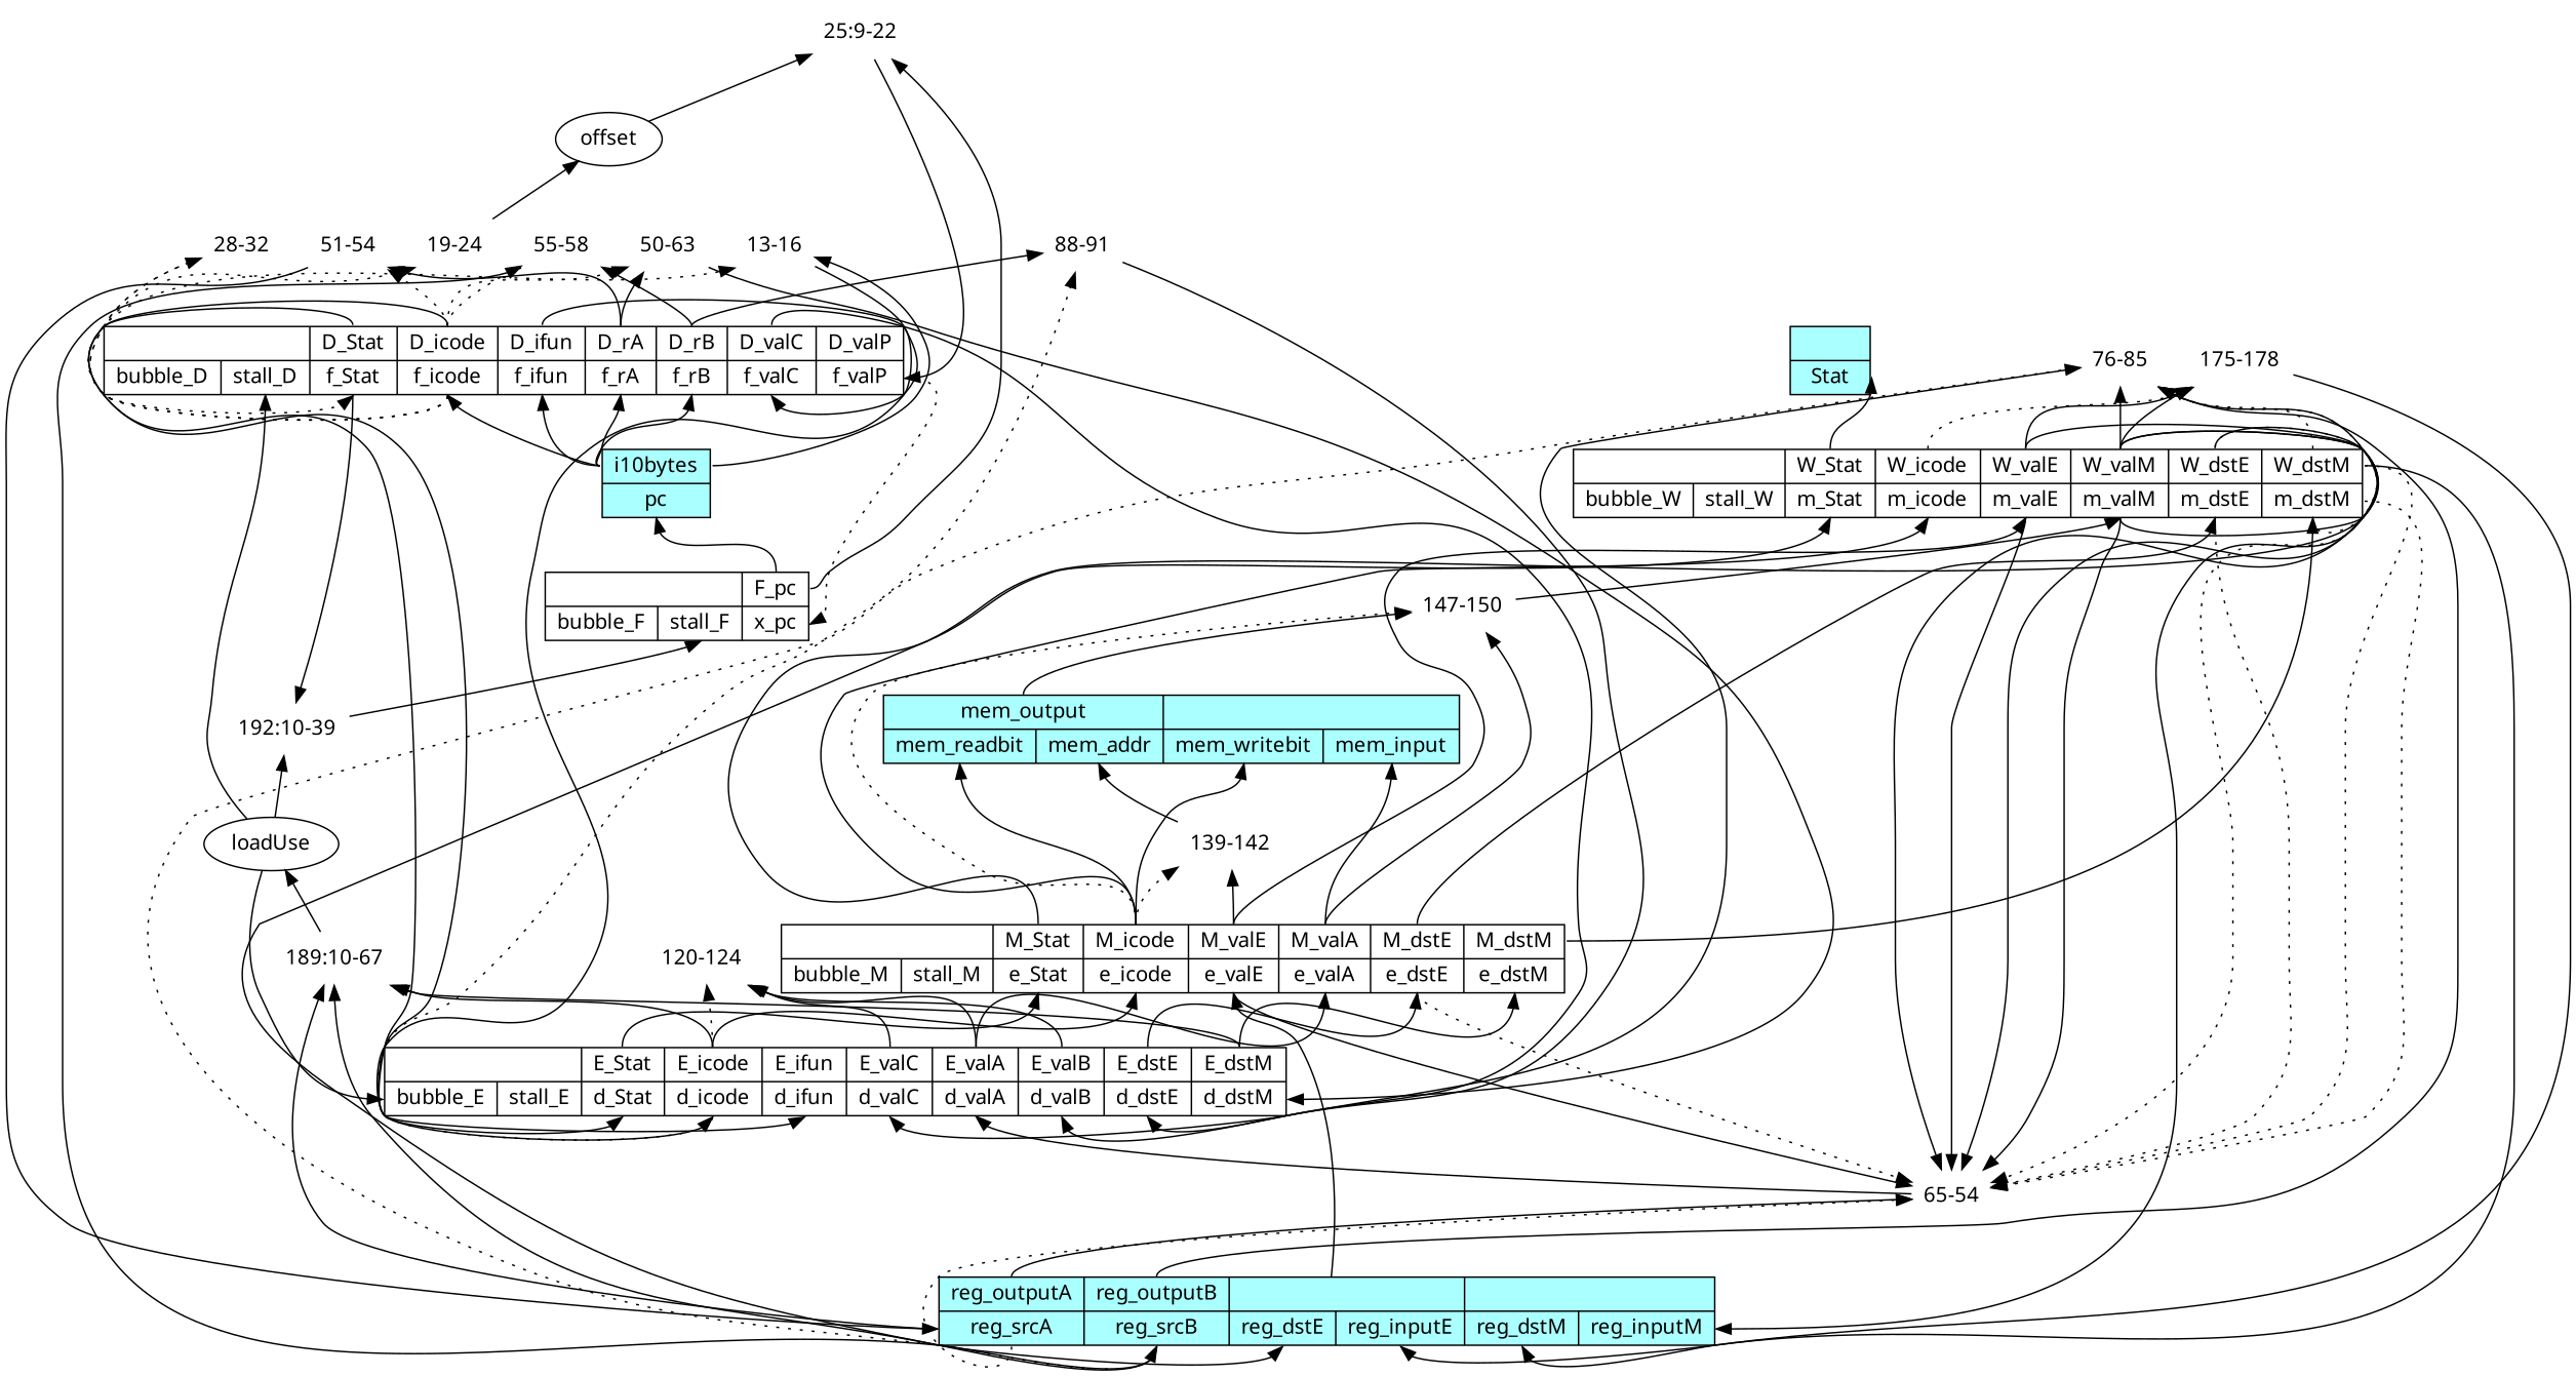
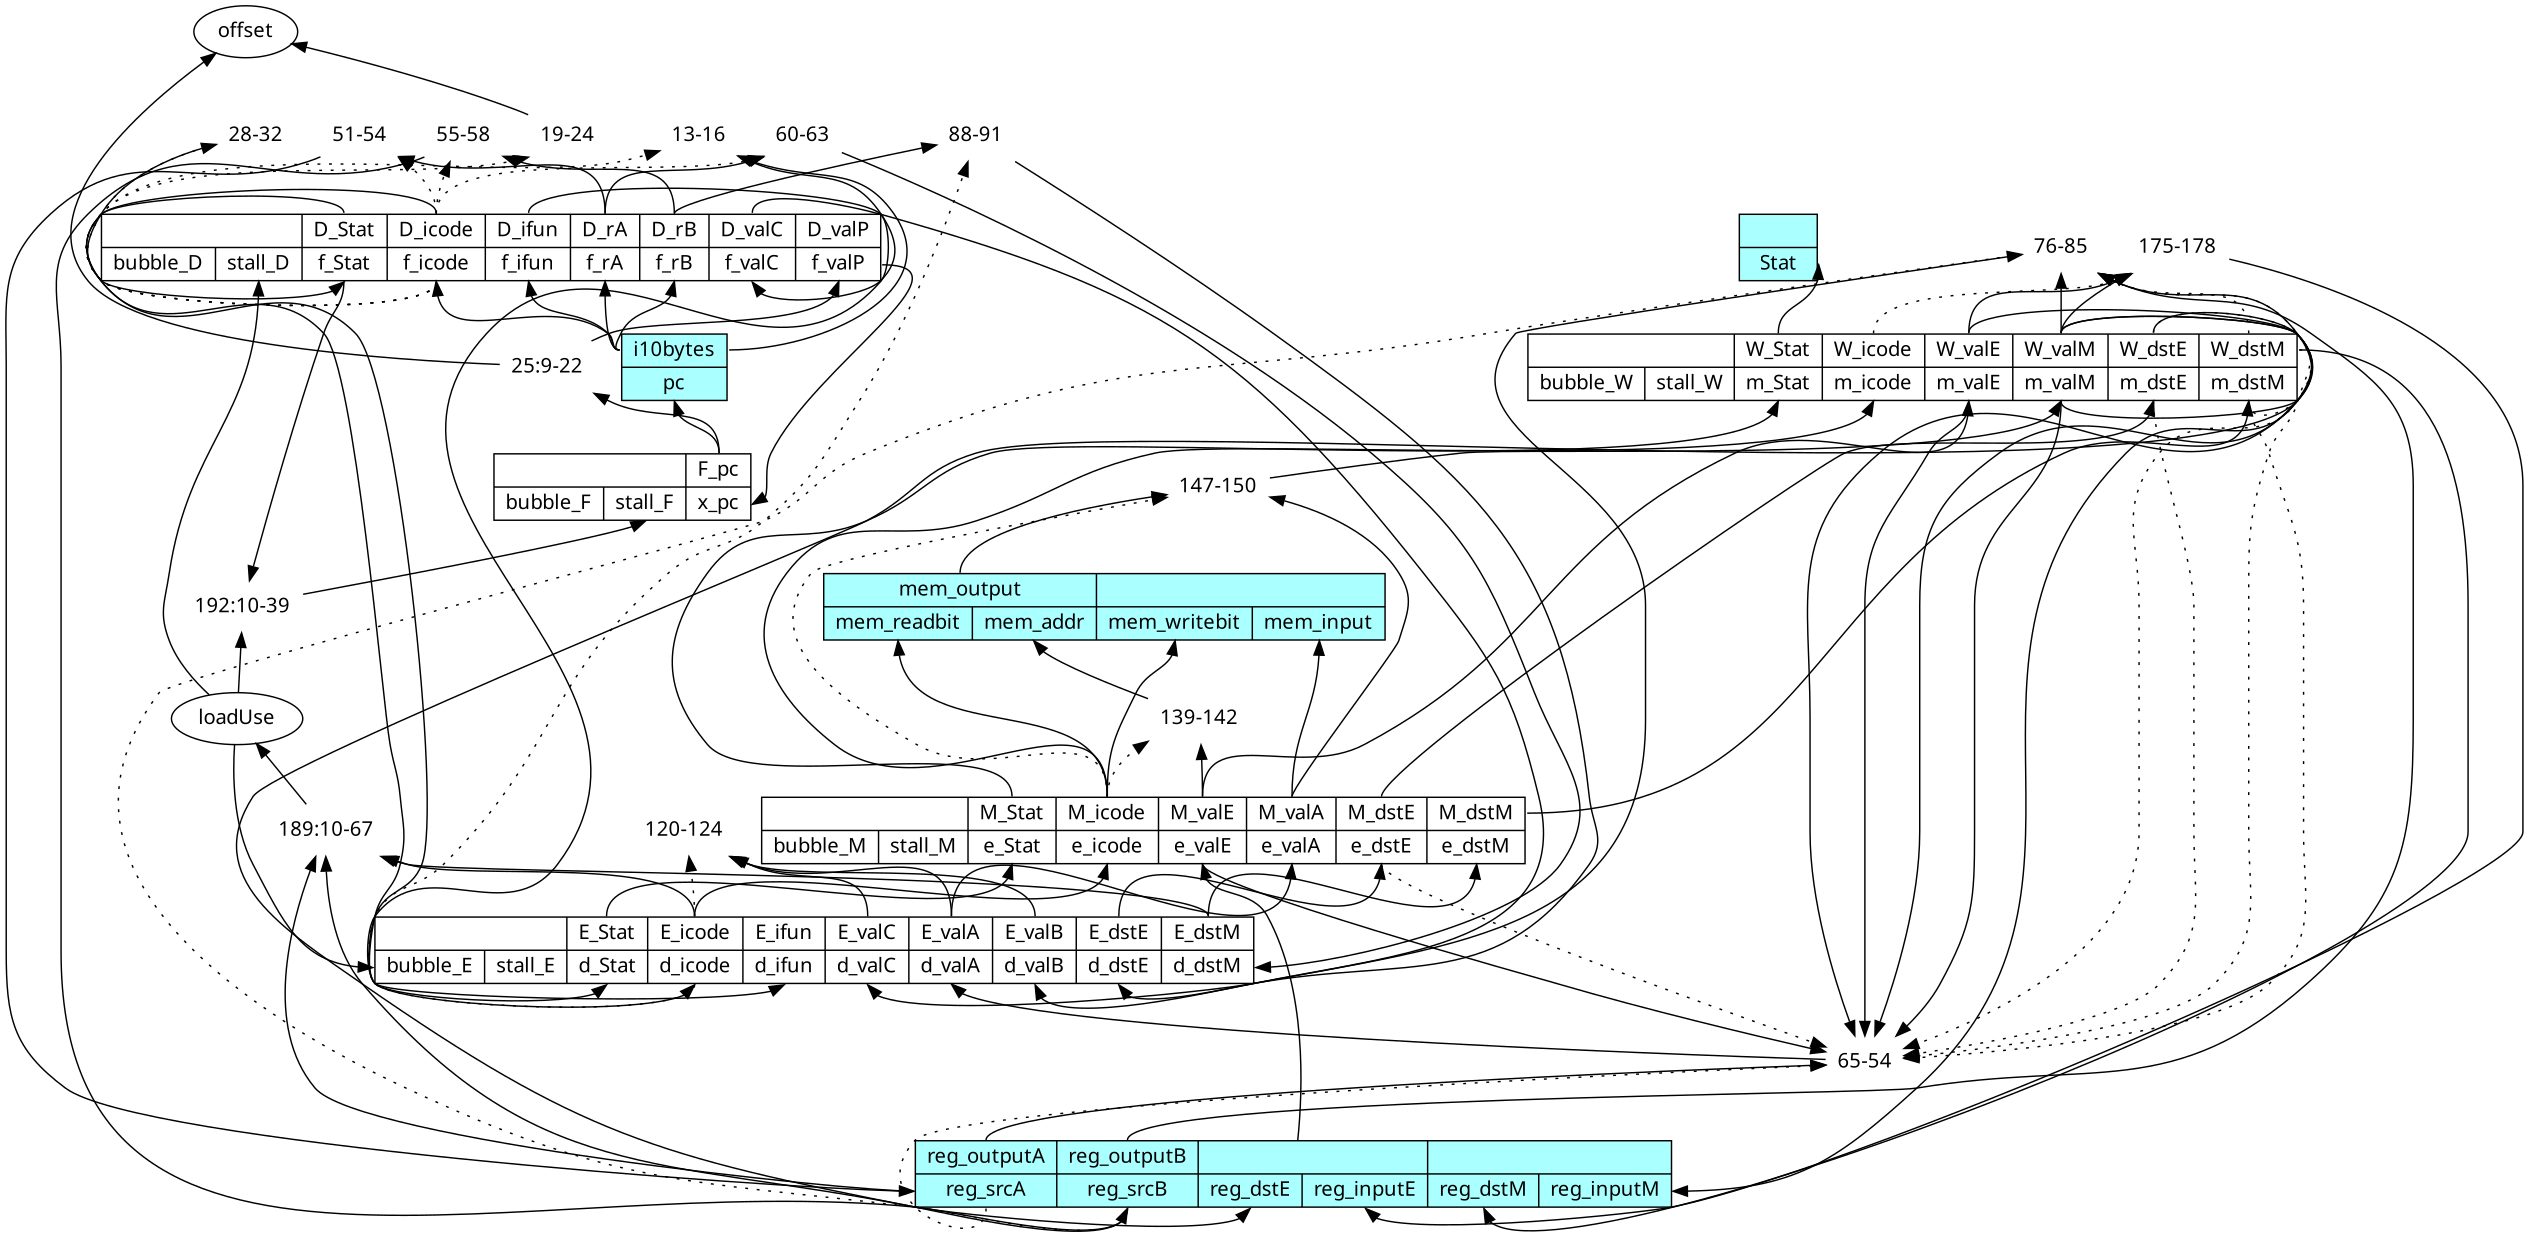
  digraph {
    rankdir=BT
    node [fontname="sans-serif" shape=none]
    n1 [fillcolor="#aaffff" label="{<reg_outputA>reg_outputA|<reg_srcA>reg_srcA}|{<reg_outputB>reg_outputB|<reg_srcB>reg_srcB}|{|{<reg_dstE>reg_dstE|<reg_inputE>reg_inputE}}|{|{<reg_dstM>reg_dstM|<reg_inputM>reg_inputM}}" shape=record style=filled]
    n2 [label="65-54"]
    n3 [label="76-85"]
    n4 [label="189:10-67"]
    n5 [label="{|{<bubble_M>bubble_M|<stall_M>stall_M}}|{<M_Stat>M_Stat|<e_Stat>e_Stat}|{<M_icode>M_icode|<e_icode>e_icode}|{<M_valE>M_valE|<e_valE>e_valE}|{<M_valA>M_valA|<e_valA>e_valA}|{<M_dstE>M_dstE|<e_dstE>e_dstE}|{<M_dstM>M_dstM|<e_dstM>e_dstM}" shape=record]
    n6 [label="{|{<bubble_E>bubble_E|<stall_E>stall_E}}|{<E_Stat>E_Stat|<d_Stat>d_Stat}|{<E_icode>E_icode|<d_icode>d_icode}|{<E_ifun>E_ifun|<d_ifun>d_ifun}|{<E_valC>E_valC|<d_valC>d_valC}|{<E_valA>E_valA|<d_valA>d_valA}|{<E_valB>E_valB|<d_valB>d_valB}|{<E_dstE>E_dstE|<d_dstE>d_dstE}|{<E_dstM>E_dstM|<d_dstM>d_dstM}" shape=record]
    loadUse [shape=""]
    n8 [fillcolor="#aaffff" label="{<mem_output>mem_output|{<mem_readbit>mem_readbit|<mem_addr>mem_addr}}|{|{<mem_writebit>mem_writebit|<mem_input>mem_input}}" shape=record style=filled]
    n9 [label="147-150"]
    n10 [label="{|{<bubble_W>bubble_W|<stall_W>stall_W}}|{<W_Stat>W_Stat|<m_Stat>m_Stat}|{<W_icode>W_icode|<m_icode>m_icode}|{<W_valE>W_valE|<m_valE>m_valE}|{<W_valM>W_valM|<m_valM>m_valM}|{<W_dstE>W_dstE|<m_dstE>m_dstE}|{<W_dstM>W_dstM|<m_dstM>m_dstM}" shape=record]
    n11 [fillcolor="#aaffff" label="{<i10bytes>i10bytes|<pc>pc}" shape=record style=filled]
    n12 [label="{|{<bubble_D>bubble_D|<stall_D>stall_D}}|{<D_Stat>D_Stat|<f_Stat>f_Stat}|{<D_icode>D_icode|<f_icode>f_icode}|{<D_ifun>D_ifun|<f_ifun>f_ifun}|{<D_rA>D_rA|<f_rA>f_rA}|{<D_rB>D_rB|<f_rB>f_rB}|{<D_valC>D_valC|<f_valC>f_valC}|{<D_valP>D_valP|<f_valP>f_valP}" shape=record]
    n13 [label="13-16"]
    n14 [label="{|{<bubble_F>bubble_F|<stall_F>stall_F}}|{<F_pc>F_pc|<x_pc>x_pc}" shape=record]
    n15 [label="19-24"]
    n16 [label="28-32"]
    n17 [label="51-54"]
    n18 [label="55-58"]
-   n19 [label="50-63"]
+   n19 [label="60-63"]
    n20 [label="88-91"]
    n21 [label="192:10-39"]
    n22 [fillcolor="#aaffff" label="{|<Stat>Stat}" shape=record style=filled]
    n23 [label="25:9-22"]
    offset [shape=""]
    n25 [label="120-124"]
    n26 [label="139-142"]
    n27 [label="175-178"]
    n1 -> n2 [tailport=reg_outputA]
    n1 -> n2 [style=dotted tailport=reg_srcA]
    n1 -> n3 [tailport=reg_outputB]
    n1 -> n3 [style=dotted tailport=reg_srcB]
    n1 -> n4 [tailport=reg_srcA]
    n1 -> n4 [tailport=reg_srcB]
    n1 -> n5 [headport=e_valE]
    n2 -> n6 [headport=d_valA]
    n3 -> n6 [headport=d_valB]
    n4 -> loadUse
    n5 -> n2 [tailport=e_valE]
    n5 -> n2 [style=dotted tailport=e_dstE]
    n5 -> n8 [headport=mem_readbit tailport=M_icode]
    n5 -> n8 [headport=mem_writebit tailport=M_icode]
    n5 -> n8 [headport=mem_input tailport=M_valA]
    n5 -> n9 [tailport=M_valA]
    n5 -> n9 [style=dotted tailport=M_icode]
    n5 -> n10 [headport=m_dstM tailport=M_dstM]
    n5 -> n10 [headport=m_valE tailport=M_valE]
    n5 -> n10 [headport=m_Stat tailport=M_Stat]
    n5 -> n10 [headport=m_icode tailport=M_icode]
    n5 -> n10 [headport=m_dstE tailport=M_dstE]
    n5 -> n26 [tailport=M_valE]
    n5 -> n26 [style=dotted tailport=M_icode]
    n6 -> n4 [tailport=E_icode]
    n6 -> n4 [tailport=E_dstM]
    n6 -> n5 [headport=e_Stat tailport=E_Stat]
    n6 -> n5 [headport=e_icode tailport=E_icode]
    n6 -> n5 [headport=e_valA tailport=E_valA]
    n6 -> n5 [headport=e_dstE tailport=E_dstE]
    n6 -> n5 [headport=e_dstM tailport=E_dstM]
    n6 -> n20 [style=dotted tailport=d_icode]
    n6 -> n25 [tailport=E_valC]
    n6 -> n25 [tailport=E_valB]
    n6 -> n25 [tailport=E_valA]
    n6 -> n25 [style=dotted tailport=E_icode]
    loadUse -> n6 [headport=bubble_E]
    loadUse -> n12 [headport=stall_D]
    loadUse -> n21
    n8 -> n9 [tailport=mem_output]
    n9 -> n10 [headport=m_valM]
    n10 -> n1 [headport=reg_inputM tailport=W_valM]
    n10 -> n1 [headport=reg_dstM tailport=W_dstM]
    n10 -> n1 [headport=reg_dstE tailport=W_dstE]
    n10 -> n2 [tailport=m_valM]
    n10 -> n2 [tailport=W_valM]
    n10 -> n2 [tailport=m_valE]
    n10 -> n2 [tailport=W_valE]
    n10 -> n2 [style=dotted tailport=m_dstM]
    n10 -> n2 [style=dotted tailport=W_dstM]
    n10 -> n2 [style=dotted tailport=m_dstE]
    n10 -> n2 [style=dotted tailport=W_dstE]
    n10 -> n3 [tailport=m_valM]
    n10 -> n3 [tailport=W_valM]
    n10 -> n3 [style=dotted tailport=m_dstM]
    n10 -> n3 [style=dotted tailport=W_dstM]
    n10 -> n22 [headport=Stat tailport=W_Stat]
    n10 -> n27 [tailport=W_valM]
    n10 -> n27 [tailport=W_valE]
    n10 -> n27 [style=dotted tailport=W_icode]
    n11 -> n12 [headport=f_icode tailport=i10bytes]
    n11 -> n12 [headport=f_ifun tailport=i10bytes]
    n11 -> n12 [headport=f_rA tailport=i10bytes]
    n11 -> n12 [headport=f_rB tailport=i10bytes]
    n11 -> n13 [tailport=i10bytes]
    n12 -> n6 [headport=d_Stat tailport=D_Stat]
    n12 -> n6 [headport=d_icode tailport=D_icode]
    n12 -> n6 [headport=d_ifun tailport=D_ifun]
    n12 -> n6 [headport=d_valC tailport=D_valC]
    n12 -> n13 [style=dotted tailport=f_icode]
-   n12 -> n14 [headport=x_pc tailport=f_valP style=dotted]
+   n12 -> n14 [headport=x_pc tailport=f_valP]
    n12 -> n15 [style=dotted tailport=f_icode]
    n12 -> n16 [style=dotted tailport=f_icode]
    n12 -> n17 [tailport=D_rA]
    n12 -> n17 [style=dotted tailport=D_icode]
    n12 -> n18 [tailport=D_rB]
    n12 -> n18 [style=dotted tailport=D_icode]
    n12 -> n19 [tailport=D_rA]
    n12 -> n19 [style=dotted tailport=D_icode]
    n12 -> n20 [tailport=D_rB]
    n12 -> n21 [tailport=f_Stat]
    n13 -> n12 [headport=f_valC]
    n14 -> n11 [headport=pc tailport=F_pc]
    n14 -> n23 [tailport=F_pc]
    n15 -> offset
-   n16 -> n12 [headport=f_Stat style=dotted]
+   n16 -> n12 [headport=f_Stat]
    n17 -> n1 [headport=reg_srcA]
    n18 -> n1 [headport=reg_srcB]
    n19 -> n6 [headport=d_dstM]
    n20 -> n6 [headport=d_dstE]
    n21 -> n14 [headport=stall_F]
    n23 -> n12 [headport=f_valP]
-   offset -> n23
+   n23 -> offset
    n26 -> n8 [headport=mem_addr]
    n27 -> n1 [headport=reg_inputE]
  }
